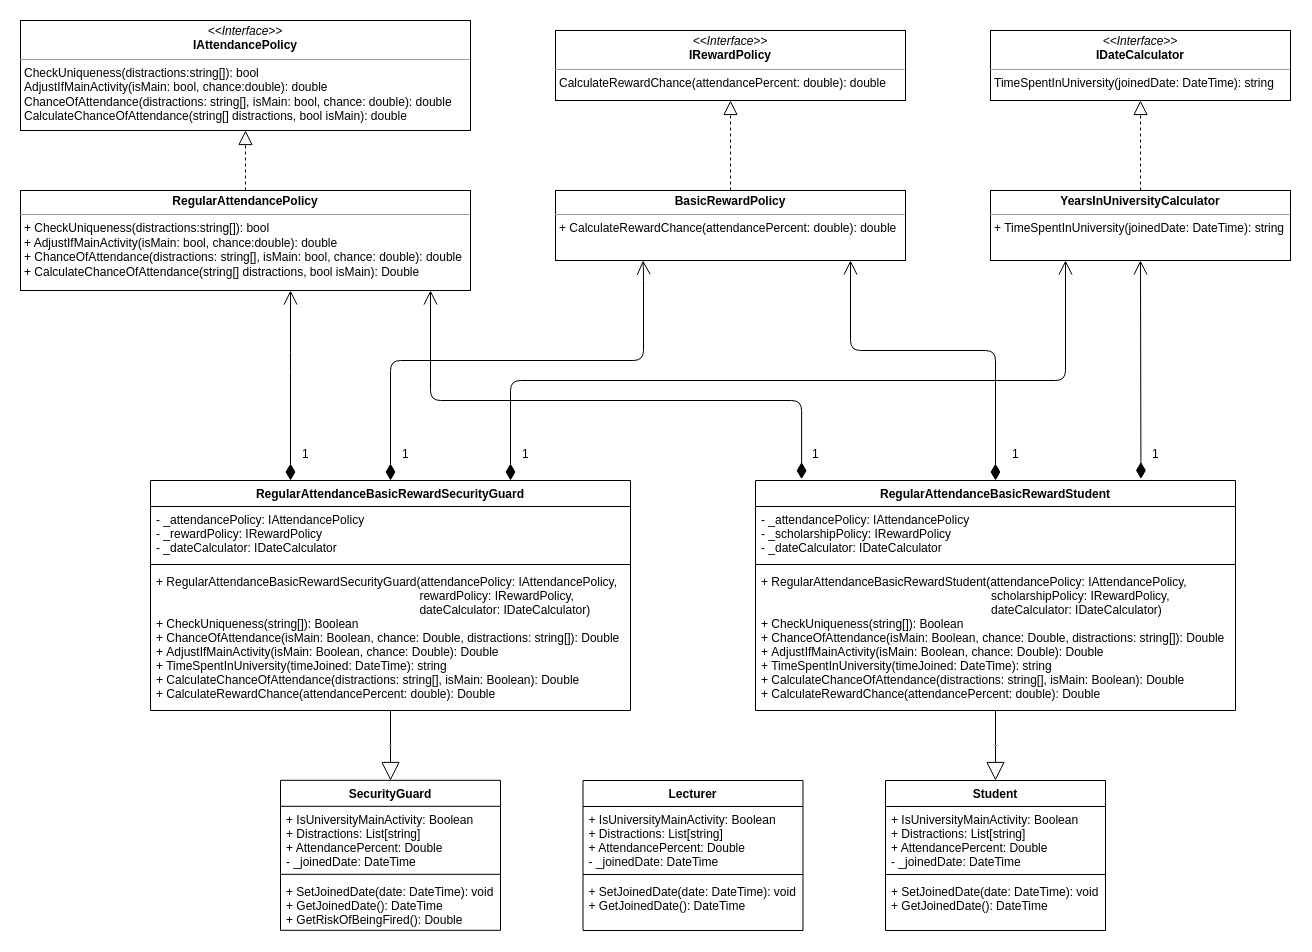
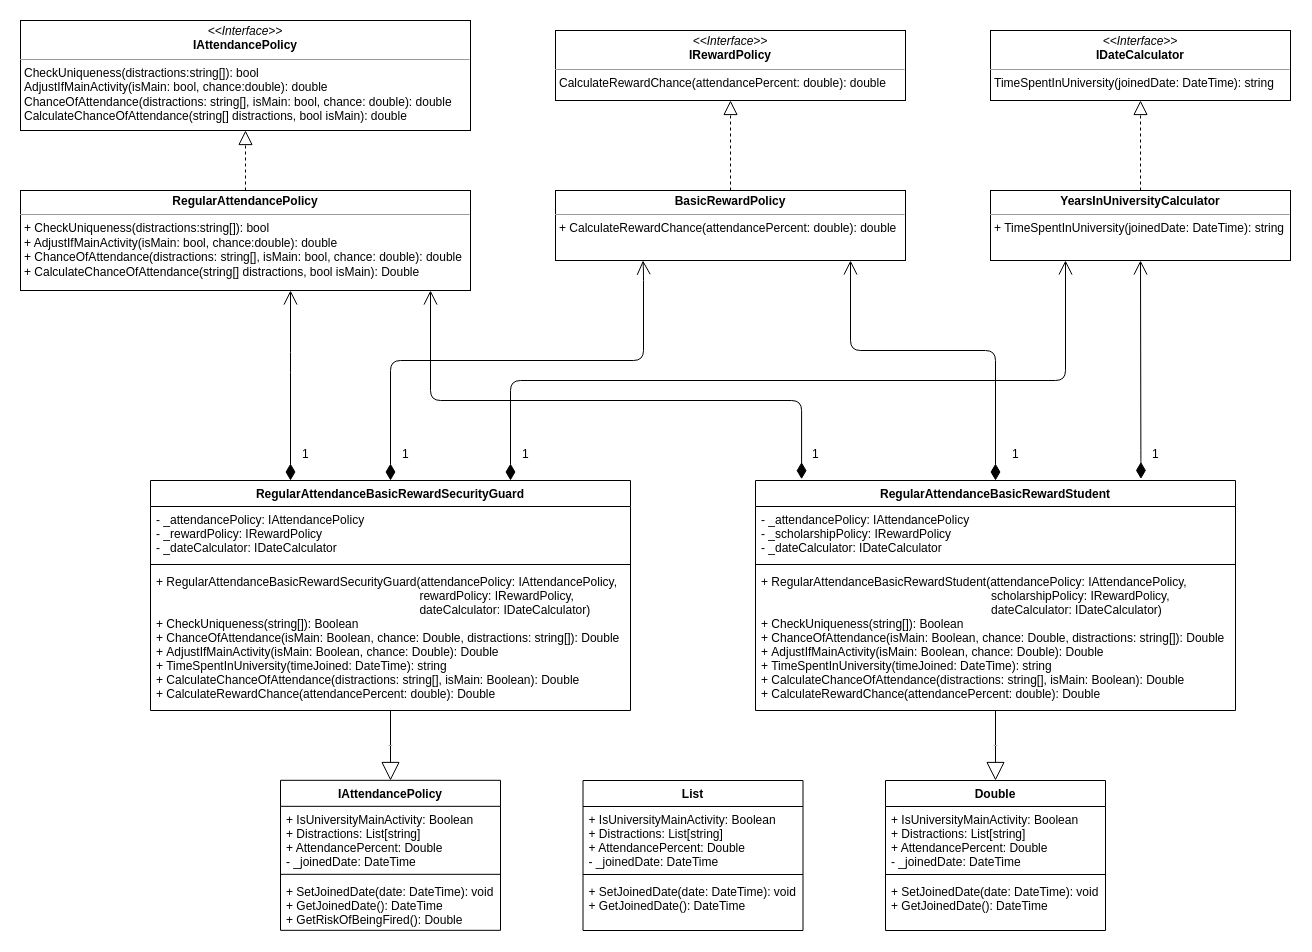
  <mxCell id="0" />
  <mxCell id="1" parent="0" />
- <mxCell id="2" value="Student" style="swimlane;fontStyle=1;align=center;verticalAlign=top;childLayout=stackLayout;horizontal=1;startSize=26;horizontalStack=0;resizeParent=1;resizeParentMax=0;resizeLast=0;collapsible=1;marginBottom=0;" parent="1" vertex="1"><mxGeometry x="885" y="780" width="220" height="150" as="geometry" /></mxCell>
+ <mxCell id="2" value="Double" style="swimlane;fontStyle=1;align=center;verticalAlign=top;childLayout=stackLayout;horizontal=1;startSize=26;horizontalStack=0;resizeParent=1;resizeParentMax=0;resizeLast=0;collapsible=1;marginBottom=0;" parent="1" vertex="1"><mxGeometry x="885" y="780" width="220" height="150" as="geometry" /></mxCell>
  <mxCell id="3" value="+ IsUniversityMainActivity: Boolean&#10;+ Distractions: List[string]&#10;+ AttendancePercent: Double&#10;- _joinedDate: DateTime" style="text;strokeColor=none;fillColor=none;align=left;verticalAlign=top;spacingLeft=4;spacingRight=4;overflow=hidden;rotatable=0;points=[[0,0.5],[1,0.5]];portConstraint=eastwest;" parent="2" vertex="1"><mxGeometry y="26" width="220" height="64" as="geometry" /></mxCell>
  <mxCell id="4" value="" style="line;strokeWidth=1;fillColor=none;align=left;verticalAlign=middle;spacingTop=-1;spacingLeft=3;spacingRight=3;rotatable=0;labelPosition=right;points=[];portConstraint=eastwest;" parent="2" vertex="1"><mxGeometry y="90" width="220" height="8" as="geometry" /></mxCell>
  <mxCell id="5" value="+ SetJoinedDate(date: DateTime): void&#10;+ GetJoinedDate(): DateTime" style="text;strokeColor=none;fillColor=none;align=left;verticalAlign=top;spacingLeft=4;spacingRight=4;overflow=hidden;rotatable=0;points=[[0,0.5],[1,0.5]];portConstraint=eastwest;" parent="2" vertex="1"><mxGeometry y="98" width="220" height="52" as="geometry" /></mxCell>
- <mxCell id="6" value="SecurityGuard" style="swimlane;fontStyle=1;align=center;verticalAlign=top;childLayout=stackLayout;horizontal=1;startSize=26;horizontalStack=0;resizeParent=1;resizeParentMax=0;resizeLast=0;collapsible=1;marginBottom=0;" parent="1" vertex="1"><mxGeometry x="280" y="779.824" width="220" height="150" as="geometry" /></mxCell>
+ <mxCell id="6" value="IAttendancePolicy" style="swimlane;fontStyle=1;align=center;verticalAlign=top;childLayout=stackLayout;horizontal=1;startSize=26;horizontalStack=0;resizeParent=1;resizeParentMax=0;resizeLast=0;collapsible=1;marginBottom=0;" parent="1" vertex="1"><mxGeometry x="280" y="779.824" width="220" height="150" as="geometry" /></mxCell>
  <mxCell id="7" value="+ IsUniversityMainActivity: Boolean&#10;+ Distractions: List[string]&#10;+ AttendancePercent: Double&#10;- _joinedDate: DateTime" style="text;strokeColor=none;fillColor=none;align=left;verticalAlign=top;spacingLeft=4;spacingRight=4;overflow=hidden;rotatable=0;points=[[0,0.5],[1,0.5]];portConstraint=eastwest;" parent="6" vertex="1"><mxGeometry y="26" width="220" height="64" as="geometry" /></mxCell>
  <mxCell id="8" value="" style="line;strokeWidth=1;fillColor=none;align=left;verticalAlign=middle;spacingTop=-1;spacingLeft=3;spacingRight=3;rotatable=0;labelPosition=right;points=[];portConstraint=eastwest;" parent="6" vertex="1"><mxGeometry y="90" width="220" height="8" as="geometry" /></mxCell>
  <mxCell id="9" value="+ SetJoinedDate(date: DateTime): void&#10;+ GetJoinedDate(): DateTime&#10;+ GetRiskOfBeingFired(): Double" style="text;strokeColor=none;fillColor=none;align=left;verticalAlign=top;spacingLeft=4;spacingRight=4;overflow=hidden;rotatable=0;points=[[0,0.5],[1,0.5]];portConstraint=eastwest;" parent="6" vertex="1"><mxGeometry y="98" width="220" height="52" as="geometry" /></mxCell>
- <mxCell id="10" value="Lecturer" style="swimlane;fontStyle=1;align=center;verticalAlign=top;childLayout=stackLayout;horizontal=1;startSize=26;horizontalStack=0;resizeParent=1;resizeParentMax=0;resizeLast=0;collapsible=1;marginBottom=0;" parent="1" vertex="1"><mxGeometry x="582.5" y="780" width="220" height="150" as="geometry" /></mxCell>
+ <mxCell id="10" value="List" style="swimlane;fontStyle=1;align=center;verticalAlign=top;childLayout=stackLayout;horizontal=1;startSize=26;horizontalStack=0;resizeParent=1;resizeParentMax=0;resizeLast=0;collapsible=1;marginBottom=0;" parent="1" vertex="1"><mxGeometry x="582.5" y="780" width="220" height="150" as="geometry" /></mxCell>
  <mxCell id="11" value="+ IsUniversityMainActivity: Boolean&#10;+ Distractions: List[string]&#10;+ AttendancePercent: Double&#10;- _joinedDate: DateTime" style="text;strokeColor=none;fillColor=none;align=left;verticalAlign=top;spacingLeft=4;spacingRight=4;overflow=hidden;rotatable=0;points=[[0,0.5],[1,0.5]];portConstraint=eastwest;" parent="10" vertex="1"><mxGeometry y="26" width="220" height="64" as="geometry" /></mxCell>
  <mxCell id="12" value="" style="line;strokeWidth=1;fillColor=none;align=left;verticalAlign=middle;spacingTop=-1;spacingLeft=3;spacingRight=3;rotatable=0;labelPosition=right;points=[];portConstraint=eastwest;" parent="10" vertex="1"><mxGeometry y="90" width="220" height="8" as="geometry" /></mxCell>
  <mxCell id="13" value="+ SetJoinedDate(date: DateTime): void&#10;+ GetJoinedDate(): DateTime" style="text;strokeColor=none;fillColor=none;align=left;verticalAlign=top;spacingLeft=4;spacingRight=4;overflow=hidden;rotatable=0;points=[[0,0.5],[1,0.5]];portConstraint=eastwest;" parent="10" vertex="1"><mxGeometry y="98" width="220" height="52" as="geometry" /></mxCell>
  <mxCell id="14" value="RegularAttendanceBasicRewardStudent" style="swimlane;fontStyle=1;align=center;verticalAlign=top;childLayout=stackLayout;horizontal=1;startSize=26;horizontalStack=0;resizeParent=1;resizeParentMax=0;resizeLast=0;collapsible=1;marginBottom=0;" parent="1" vertex="1"><mxGeometry x="755" y="480" width="480" height="230" as="geometry" /></mxCell>
  <mxCell id="15" value="- _attendancePolicy: IAttendancePolicy&#10;- _scholarshipPolicy: IRewardPolicy&#10;- _dateCalculator: IDateCalculator" style="text;strokeColor=none;fillColor=none;align=left;verticalAlign=top;spacingLeft=4;spacingRight=4;overflow=hidden;rotatable=0;points=[[0,0.5],[1,0.5]];portConstraint=eastwest;" parent="14" vertex="1"><mxGeometry y="26" width="480" height="54" as="geometry" /></mxCell>
  <mxCell id="16" value="" style="line;strokeWidth=1;fillColor=none;align=left;verticalAlign=middle;spacingTop=-1;spacingLeft=3;spacingRight=3;rotatable=0;labelPosition=right;points=[];portConstraint=eastwest;" parent="14" vertex="1"><mxGeometry y="80" width="480" height="8" as="geometry" /></mxCell>
  <mxCell id="17" value="+ RegularAttendanceBasicRewardStudent(attendancePolicy: IAttendancePolicy,&#10;                                                                     scholarshipPolicy: IRewardPolicy,&#10;                                                                     dateCalculator: IDateCalculator)&#10;+ CheckUniqueness(string[]): Boolean&#10;+ ChanceOfAttendance(isMain: Boolean, chance: Double, distractions: string[]): Double&#10;+ AdjustIfMainActivity(isMain: Boolean, chance: Double): Double&#10;+ TimeSpentInUniversity(timeJoined: DateTime): string&#10;+ CalculateChanceOfAttendance(distractions: string[], isMain: Boolean): Double&#10;+ CalculateRewardChance(attendancePercent: double): Double" style="text;strokeColor=none;fillColor=none;align=left;verticalAlign=top;spacingLeft=4;spacingRight=4;overflow=hidden;rotatable=0;points=[[0,0.5],[1,0.5]];portConstraint=eastwest;" parent="14" vertex="1"><mxGeometry y="88" width="480" height="142" as="geometry" /></mxCell>
  <mxCell id="18" value="RegularAttendanceBasicRewardSecurityGuard" style="swimlane;fontStyle=1;align=center;verticalAlign=top;childLayout=stackLayout;horizontal=1;startSize=26;horizontalStack=0;resizeParent=1;resizeParentMax=0;resizeLast=0;collapsible=1;marginBottom=0;" parent="1" vertex="1"><mxGeometry x="150" y="480" width="480" height="230" as="geometry" /></mxCell>
  <mxCell id="19" value="- _attendancePolicy: IAttendancePolicy&#10;- _rewardPolicy: IRewardPolicy&#10;- _dateCalculator: IDateCalculator" style="text;strokeColor=none;fillColor=none;align=left;verticalAlign=top;spacingLeft=4;spacingRight=4;overflow=hidden;rotatable=0;points=[[0,0.5],[1,0.5]];portConstraint=eastwest;" parent="18" vertex="1"><mxGeometry y="26" width="480" height="54" as="geometry" /></mxCell>
  <mxCell id="20" value="" style="line;strokeWidth=1;fillColor=none;align=left;verticalAlign=middle;spacingTop=-1;spacingLeft=3;spacingRight=3;rotatable=0;labelPosition=right;points=[];portConstraint=eastwest;" parent="18" vertex="1"><mxGeometry y="80" width="480" height="8" as="geometry" /></mxCell>
  <mxCell id="21" value="+ RegularAttendanceBasicRewardSecurityGuard(attendancePolicy: IAttendancePolicy,&#10;                                                                               rewardPolicy: IRewardPolicy,&#10;                                                                               dateCalculator: IDateCalculator)&#10;+ CheckUniqueness(string[]): Boolean&#10;+ ChanceOfAttendance(isMain: Boolean, chance: Double, distractions: string[]): Double&#10;+ AdjustIfMainActivity(isMain: Boolean, chance: Double): Double&#10;+ TimeSpentInUniversity(timeJoined: DateTime): string&#10;+ CalculateChanceOfAttendance(distractions: string[], isMain: Boolean): Double&#10;+ CalculateRewardChance(attendancePercent: double): Double" style="text;strokeColor=none;fillColor=none;align=left;verticalAlign=top;spacingLeft=4;spacingRight=4;overflow=hidden;rotatable=0;points=[[0,0.5],[1,0.5]];portConstraint=eastwest;" parent="18" vertex="1"><mxGeometry y="88" width="480" height="142" as="geometry" /></mxCell>
  <mxCell id="22" value="&lt;p style=&quot;margin: 0px ; margin-top: 4px ; text-align: center&quot;&gt;&lt;i&gt;&amp;lt;&amp;lt;Interface&amp;gt;&amp;gt;&lt;/i&gt;&lt;br&gt;&lt;b&gt;IAttendancePolicy&lt;/b&gt;&lt;/p&gt;&lt;hr size=&quot;1&quot;&gt;&lt;p style=&quot;margin: 0px ; margin-left: 4px&quot;&gt;CheckUniqueness(distractions:string[]): bool&lt;/p&gt;&lt;p style=&quot;margin: 0px ; margin-left: 4px&quot;&gt;AdjustIfMainActivity(isMain: bool, chance:double): double&lt;/p&gt;&lt;p style=&quot;margin: 0px ; margin-left: 4px&quot;&gt;ChanceOfAttendance(distractions: string[], isMain: bool, chance: double): double&lt;/p&gt;&lt;p style=&quot;margin: 0px ; margin-left: 4px&quot;&gt;CalculateChanceOfAttendance(string[] distractions, bool isMain): double&lt;br&gt;&lt;/p&gt;" style="verticalAlign=top;align=left;overflow=fill;fontSize=12;fontFamily=Helvetica;html=1;" parent="1" vertex="1"><mxGeometry x="20" y="20" width="450" height="110" as="geometry" /></mxCell>
  <mxCell id="23" value="&lt;p style=&quot;margin: 0px ; margin-top: 4px ; text-align: center&quot;&gt;&lt;i&gt;&amp;lt;&amp;lt;Interface&amp;gt;&amp;gt;&lt;/i&gt;&lt;br&gt;&lt;b&gt;IRewardPolicy&lt;/b&gt;&lt;br&gt;&lt;/p&gt;&lt;hr size=&quot;1&quot;&gt;&lt;p style=&quot;margin: 0px ; margin-left: 4px&quot;&gt;CalculateRewardChance(attendancePercent: double): double&lt;/p&gt;" style="verticalAlign=top;align=left;overflow=fill;fontSize=12;fontFamily=Helvetica;html=1;" parent="1" vertex="1"><mxGeometry x="555" y="30" width="350" height="70" as="geometry" /></mxCell>
  <mxCell id="24" value="&lt;p style=&quot;margin: 0px ; margin-top: 4px ; text-align: center&quot;&gt;&lt;i&gt;&amp;lt;&amp;lt;Interface&amp;gt;&amp;gt;&lt;/i&gt;&lt;br&gt;&lt;b&gt;IDateCalculator&lt;/b&gt;&lt;br&gt;&lt;/p&gt;&lt;hr size=&quot;1&quot;&gt;&lt;p style=&quot;margin: 0px ; margin-left: 4px&quot;&gt;TimeSpentInUniversity(joinedDate: DateTime): string&lt;/p&gt;" style="verticalAlign=top;align=left;overflow=fill;fontSize=12;fontFamily=Helvetica;html=1;" parent="1" vertex="1"><mxGeometry x="990" y="30" width="300" height="70" as="geometry" /></mxCell>
  <mxCell id="25" value="&lt;p style=&quot;margin: 0px ; margin-top: 4px ; text-align: center&quot;&gt;&lt;b&gt;RegularAttendancePolicy&lt;/b&gt;&lt;/p&gt;&lt;hr size=&quot;1&quot;&gt;&lt;p style=&quot;margin: 0px ; margin-left: 4px&quot;&gt;+ CheckUniqueness(distractions:string[]): bool&lt;/p&gt;&lt;p style=&quot;margin: 0px ; margin-left: 4px&quot;&gt;+ AdjustIfMainActivity(isMain: bool, chance:double): double&lt;/p&gt;&lt;p style=&quot;margin: 0px ; margin-left: 4px&quot;&gt;+ ChanceOfAttendance(distractions: string[], isMain: bool, chance: double): double&lt;/p&gt;&lt;p style=&quot;margin: 0px ; margin-left: 4px&quot;&gt;+ CalculateChanceOfAttendance(string[] distractions, bool isMain): Double&lt;/p&gt;" style="verticalAlign=top;align=left;overflow=fill;fontSize=12;fontFamily=Helvetica;html=1;" parent="1" vertex="1"><mxGeometry x="20" y="190" width="450" height="100" as="geometry" /></mxCell>
  <mxCell id="26" value="&lt;p style=&quot;margin: 0px ; margin-top: 4px ; text-align: center&quot;&gt;&lt;b&gt;BasicRewardPolicy&lt;/b&gt;&lt;/p&gt;&lt;hr size=&quot;1&quot;&gt;&lt;p style=&quot;margin: 0px ; margin-left: 4px&quot;&gt;+ CalculateRewardChance(attendancePercent: double): double&lt;/p&gt;" style="verticalAlign=top;align=left;overflow=fill;fontSize=12;fontFamily=Helvetica;html=1;" parent="1" vertex="1"><mxGeometry x="555" y="190" width="350" height="70" as="geometry" /></mxCell>
  <mxCell id="27" value="&lt;p style=&quot;margin: 0px ; margin-top: 4px ; text-align: center&quot;&gt;&lt;b&gt;YearsInUniversityCalculator&lt;/b&gt;&lt;/p&gt;&lt;hr size=&quot;1&quot;&gt;&lt;p style=&quot;margin: 0px ; margin-left: 4px&quot;&gt;+ TimeSpentInUniversity(joinedDate: DateTime): string&lt;br&gt;&lt;/p&gt;" style="verticalAlign=top;align=left;overflow=fill;fontSize=12;fontFamily=Helvetica;html=1;" parent="1" vertex="1"><mxGeometry x="990" y="190" width="300" height="70" as="geometry" /></mxCell>
  <mxCell id="28" value="" style="endArrow=block;dashed=1;endFill=0;endSize=12;html=1;entryX=0.5;entryY=1;entryDx=0;entryDy=0;" parent="1" source="27" target="24" edge="1"><mxGeometry width="160" relative="1" as="geometry"><mxPoint x="465" y="610" as="sourcePoint" /><mxPoint x="625" y="610" as="targetPoint" /></mxGeometry></mxCell>
  <mxCell id="29" value="" style="endArrow=block;dashed=1;endFill=0;endSize=12;html=1;entryX=0.5;entryY=1;entryDx=0;entryDy=0;exitX=0.5;exitY=0;exitDx=0;exitDy=0;" parent="1" source="26" target="23" edge="1"><mxGeometry width="160" relative="1" as="geometry"><mxPoint x="475" y="620" as="sourcePoint" /><mxPoint x="635" y="620" as="targetPoint" /></mxGeometry></mxCell>
  <mxCell id="30" value="" style="endArrow=block;dashed=1;endFill=0;endSize=12;html=1;exitX=0.5;exitY=0;exitDx=0;exitDy=0;entryX=0.5;entryY=1;entryDx=0;entryDy=0;" parent="1" source="25" target="22" edge="1"><mxGeometry width="160" relative="1" as="geometry"><mxPoint x="485" y="630" as="sourcePoint" /><mxPoint x="247" y="130" as="targetPoint" /></mxGeometry></mxCell>
  <mxCell id="31" value="" style="endArrow=open;html=1;endSize=12;startArrow=diamondThin;startSize=14;startFill=1;edgeStyle=orthogonalEdgeStyle;align=left;verticalAlign=bottom;exitX=0.096;exitY=-0.006;exitDx=0;exitDy=0;exitPerimeter=0;" parent="1" source="14" edge="1"><mxGeometry x="-1" y="3" relative="1" as="geometry"><mxPoint x="620" y="580" as="sourcePoint" /><mxPoint x="430" y="290" as="targetPoint" /><Array as="points"><mxPoint x="801" y="400" /><mxPoint x="430" y="400" /></Array></mxGeometry></mxCell>
  <mxCell id="32" value="" style="endArrow=open;html=1;endSize=12;startArrow=diamondThin;startSize=14;startFill=1;edgeStyle=orthogonalEdgeStyle;align=left;verticalAlign=bottom;entryX=0.5;entryY=1;entryDx=0;entryDy=0;exitX=0.803;exitY=-0.007;exitDx=0;exitDy=0;exitPerimeter=0;" parent="1" source="14" target="27" edge="1"><mxGeometry x="-1" y="3" relative="1" as="geometry"><mxPoint x="1140" y="450" as="sourcePoint" /><mxPoint x="554.862" y="520.276" as="targetPoint" /><Array as="points"><mxPoint x="1140" y="460" /></Array></mxGeometry></mxCell>
  <mxCell id="33" value="" style="endArrow=open;html=1;endSize=12;startArrow=diamondThin;startSize=14;startFill=1;edgeStyle=orthogonalEdgeStyle;align=left;verticalAlign=bottom;exitX=0.5;exitY=0;exitDx=0;exitDy=0;" parent="1" source="14" target="26" edge="1"><mxGeometry x="-1" y="3" relative="1" as="geometry"><mxPoint x="740" y="699.931" as="sourcePoint" /><mxPoint x="564.862" y="530.276" as="targetPoint" /><Array as="points"><mxPoint x="995" y="350" /><mxPoint x="850" y="350" /></Array></mxGeometry></mxCell>
  <mxCell id="34" value="1" style="text;html=1;" parent="1" vertex="1"><mxGeometry x="810" y="440" width="30" height="30" as="geometry" /></mxCell>
  <mxCell id="35" value="1" style="text;html=1;" parent="1" vertex="1"><mxGeometry x="1010" y="440" width="30" height="30" as="geometry" /></mxCell>
  <mxCell id="36" value="Extends" style="endArrow=block;endSize=16;endFill=0;html=1;fontSize=1;exitX=0.5;exitY=1;exitDx=0;exitDy=0;exitPerimeter=0;entryX=0.5;entryY=0;entryDx=0;entryDy=0;" parent="1" source="17" target="2" edge="1"><mxGeometry width="160" relative="1" as="geometry"><mxPoint x="805" y="940" as="sourcePoint" /><mxPoint x="965" y="940" as="targetPoint" /></mxGeometry></mxCell>
  <mxCell id="37" value="1" style="text;html=1;" parent="1" vertex="1"><mxGeometry x="1150" y="440" width="30" height="30" as="geometry" /></mxCell>
  <mxCell id="38" value="" style="endArrow=open;html=1;endSize=12;startArrow=diamondThin;startSize=14;startFill=1;edgeStyle=orthogonalEdgeStyle;align=left;verticalAlign=bottom;exitX=0.803;exitY=-0.007;exitDx=0;exitDy=0;exitPerimeter=0;" parent="1" edge="1"><mxGeometry x="-1" y="3" relative="1" as="geometry"><mxPoint x="290" y="480" as="sourcePoint" /><mxPoint x="290" y="290" as="targetPoint" /><Array as="points"><mxPoint x="290" y="362" /><mxPoint x="290" y="362" /></Array></mxGeometry></mxCell>
  <mxCell id="39" value="1" style="text;html=1;" parent="1" vertex="1"><mxGeometry x="300" y="440" width="30" height="30" as="geometry" /></mxCell>
  <mxCell id="40" value="Extends" style="endArrow=block;endSize=16;endFill=0;html=1;fontSize=1;exitX=0.5;exitY=1;exitDx=0;exitDy=0;exitPerimeter=0;entryX=0.5;entryY=0;entryDx=0;entryDy=0;" parent="1" edge="1"><mxGeometry width="160" relative="1" as="geometry"><mxPoint x="390" y="710" as="sourcePoint" /><mxPoint x="390" y="780" as="targetPoint" /></mxGeometry></mxCell>
  <mxCell id="41" value="" style="endArrow=open;html=1;endSize=12;startArrow=diamondThin;startSize=14;startFill=1;edgeStyle=orthogonalEdgeStyle;align=left;verticalAlign=bottom;exitX=0.5;exitY=0;exitDx=0;exitDy=0;entryX=0.25;entryY=1;entryDx=0;entryDy=0;" parent="1" source="18" target="26" edge="1"><mxGeometry x="-1" y="3" relative="1" as="geometry"><mxPoint x="1005" y="490" as="sourcePoint" /><mxPoint x="860" y="270" as="targetPoint" /><Array as="points"><mxPoint x="390" y="360" /><mxPoint x="643" y="360" /><mxPoint x="643" y="270" /><mxPoint x="642" y="270" /></Array></mxGeometry></mxCell>
  <mxCell id="42" value="" style="endArrow=open;html=1;endSize=12;startArrow=diamondThin;startSize=14;startFill=1;edgeStyle=orthogonalEdgeStyle;align=left;verticalAlign=bottom;exitX=0.75;exitY=0;exitDx=0;exitDy=0;entryX=0.25;entryY=1;entryDx=0;entryDy=0;" parent="1" source="18" target="27" edge="1"><mxGeometry x="-1" y="3" relative="1" as="geometry"><mxPoint x="1005.176" y="490.176" as="sourcePoint" /><mxPoint x="860.471" y="270" as="targetPoint" /><Array as="points"><mxPoint x="510" y="380" /><mxPoint x="1065" y="380" /></Array></mxGeometry></mxCell>
  <mxCell id="43" value="1" style="text;html=1;" parent="1" vertex="1"><mxGeometry x="520" y="440" width="30" height="30" as="geometry" /></mxCell>
  <mxCell id="44" value="1" style="text;html=1;" parent="1" vertex="1"><mxGeometry x="400" y="440" width="30" height="30" as="geometry" /></mxCell>
